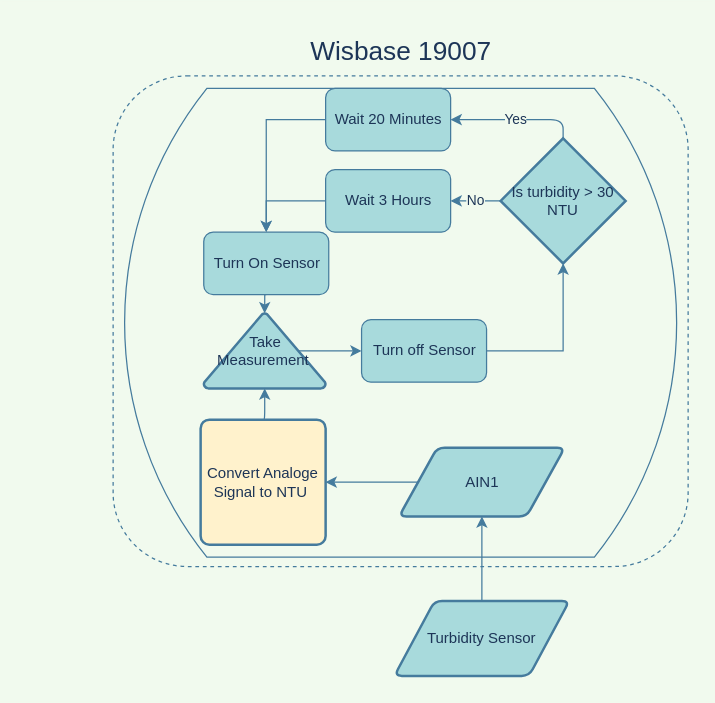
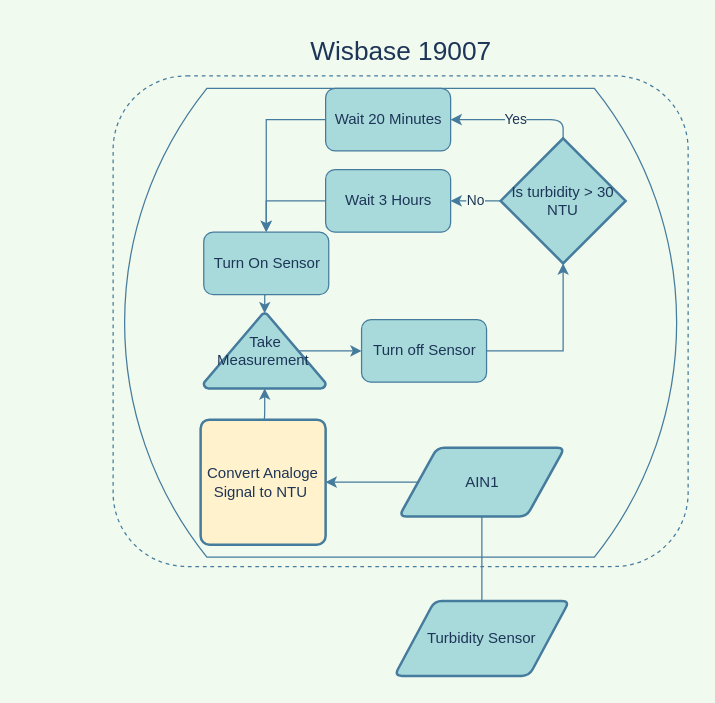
  <mxCell id="0" />
  <mxCell id="1" parent="0" />
  <mxCell id="2" value="" style="rounded=1;whiteSpace=wrap;html=1;dashed=1;fillColor=none;strokeColor=#457B9D;fontColor=#1D3557;" vertex="1" parent="1"><mxGeometry x="90" y="60" width="460" height="392.5" as="geometry" /></mxCell>
  <mxCell id="3" value="" style="html=1;dashed=0;whitespace=wrap;shape=mxgraph.dfd.loop;labelBackgroundColor=none;strokeColor=#457B9D;fontColor=#1D3557;fillColor=none;sketch=0;movable=1;resizable=1;rotatable=1;deletable=1;editable=1;connectable=1;rounded=1;" vertex="1" parent="1"><mxGeometry x="90" y="70" width="460" height="375" as="geometry" /></mxCell>
  <mxCell id="4" style="edgeStyle=orthogonalEdgeStyle;rounded=1;orthogonalLoop=1;jettySize=auto;html=1;exitX=0.5;exitY=1;exitDx=0;exitDy=0;entryX=0.5;entryY=0;entryDx=0;entryDy=0;strokeColor=#457B9D;fontColor=#1D3557;startArrow=none;startFill=0;fillColor=#A8DADC;labelBackgroundColor=#F1FAEE;" edge="1" parent="1"><mxGeometry relative="1" as="geometry"><mxPoint x="70" y="210" as="targetPoint" /></mxGeometry></mxCell>
  <mxCell id="5" value="No" style="edgeStyle=orthogonalEdgeStyle;rounded=1;orthogonalLoop=1;jettySize=auto;html=1;exitX=0;exitY=0.5;exitDx=0;exitDy=0;exitPerimeter=0;entryX=1;entryY=0.5;entryDx=0;entryDy=0;strokeColor=#457B9D;fontColor=#1D3557;startArrow=none;startFill=0;fillColor=#A8DADC;labelBackgroundColor=#F1FAEE;" edge="1" parent="1" source="7" target="21"><mxGeometry relative="1" as="geometry" /></mxCell>
  <mxCell id="6" value="Yes" style="edgeStyle=orthogonalEdgeStyle;rounded=1;orthogonalLoop=1;jettySize=auto;html=1;exitX=0.5;exitY=0;exitDx=0;exitDy=0;exitPerimeter=0;entryX=1;entryY=0.5;entryDx=0;entryDy=0;strokeColor=#457B9D;fontColor=#1D3557;startArrow=none;startFill=0;fillColor=#A8DADC;labelBackgroundColor=#F1FAEE;" edge="1" parent="1" source="7" target="23"><mxGeometry relative="1" as="geometry"><Array as="points"><mxPoint x="450" y="95" /></Array></mxGeometry></mxCell>
  <mxCell id="7" value="Is turbidity &amp;gt; 30 NTU" style="strokeWidth=2;html=1;shape=mxgraph.flowchart.decision;whiteSpace=wrap;fillColor=#A8DADC;strokeColor=#457B9D;fontColor=#1D3557;rounded=1;" vertex="1" parent="1"><mxGeometry x="400" y="110" width="100" height="100" as="geometry" /></mxCell>
  <mxCell id="8" style="edgeStyle=orthogonalEdgeStyle;rounded=1;orthogonalLoop=1;jettySize=auto;html=1;exitX=0;exitY=0.5;exitDx=0;exitDy=0;entryX=1;entryY=0.5;entryDx=0;entryDy=0;strokeColor=#457B9D;fontColor=#1D3557;startArrow=none;startFill=0;fillColor=#A8DADC;labelBackgroundColor=#F1FAEE;" edge="1" parent="1" source="9" target="15"><mxGeometry relative="1" as="geometry" /></mxCell>
  <mxCell id="9" value="AIN1" style="shape=parallelogram;html=1;strokeWidth=2;perimeter=parallelogramPerimeter;whiteSpace=wrap;rounded=1;arcSize=12;size=0.23;fillColor=#A8DADC;strokeColor=#457B9D;fontColor=#1D3557;" vertex="1" parent="1"><mxGeometry x="318.75" y="357.5" width="132.5" height="55" as="geometry" /></mxCell>
- <mxCell id="10" style="edgeStyle=orthogonalEdgeStyle;rounded=1;orthogonalLoop=1;jettySize=auto;html=1;exitX=0.5;exitY=0;exitDx=0;exitDy=0;entryX=0.5;entryY=1;entryDx=0;entryDy=0;strokeColor=#457B9D;fontColor=#1D3557;startArrow=none;startFill=0;fillColor=#A8DADC;labelBackgroundColor=#F1FAEE;" edge="1" parent="1" source="11" target="9"><mxGeometry relative="1" as="geometry" /></mxCell>
+ <mxCell id="10" style="edgeStyle=orthogonalEdgeStyle;rounded=1;orthogonalLoop=1;jettySize=auto;html=1;exitX=0.5;exitY=0;exitDx=0;exitDy=0;entryX=0.5;entryY=1;entryDx=0;entryDy=0;strokeColor=#457B9D;fontColor=#1D3557;startArrow=none;startFill=0;fillColor=#A8DADC;labelBackgroundColor=#F1FAEE;endArrow=none;" edge="1" parent="1" source="11" target="9"><mxGeometry relative="1" as="geometry" /></mxCell>
  <mxCell id="11" value="Turbidity Sensor" style="shape=parallelogram;html=1;strokeWidth=2;perimeter=parallelogramPerimeter;whiteSpace=wrap;rounded=1;arcSize=12;size=0.23;fillColor=#A8DADC;strokeColor=#457B9D;fontColor=#1D3557;" vertex="1" parent="1"><mxGeometry x="315" y="480" width="140" height="60" as="geometry" /></mxCell>
  <mxCell id="12" style="edgeStyle=orthogonalEdgeStyle;rounded=1;orthogonalLoop=1;jettySize=auto;html=1;exitX=0.5;exitY=1;exitDx=0;exitDy=0;exitPerimeter=0;labelBackgroundColor=#F1FAEE;strokeColor=#457B9D;fontColor=#1D3557;" edge="1" parent="1" source="7" target="7"><mxGeometry relative="1" as="geometry" /></mxCell>
  <mxCell id="13" value="&lt;font style=&quot;font-size: 21px;&quot;&gt;Wisbase 19007&lt;/font&gt;" style="text;html=1;align=center;verticalAlign=middle;resizable=0;points=[];autosize=1;strokeColor=none;fillColor=none;fontColor=#1D3557;rounded=1;" vertex="1" parent="1"><mxGeometry x="235" y="20" width="170" height="40" as="geometry" /></mxCell>
  <mxCell id="14" style="edgeStyle=orthogonalEdgeStyle;rounded=1;orthogonalLoop=1;jettySize=auto;html=1;exitX=0.5;exitY=0;exitDx=0;exitDy=0;entryX=0.5;entryY=1;entryDx=0;entryDy=0;entryPerimeter=0;strokeColor=#457B9D;fontColor=#1D3557;startArrow=none;startFill=0;fillColor=#A8DADC;labelBackgroundColor=#F1FAEE;" edge="1" parent="1" source="15" target="17"><mxGeometry relative="1" as="geometry" /></mxCell>
  <mxCell id="15" value="Convert Analoge Signal to NTU&amp;nbsp;" style="rounded=1;whiteSpace=wrap;html=1;absoluteArcSize=1;arcSize=14;strokeWidth=2;fillColor=#fff2cc;strokeColor=#457B9D;fontColor=#1D3557;" vertex="1" parent="1"><mxGeometry x="160" y="335" width="100" height="100" as="geometry" /></mxCell>
  <mxCell id="16" style="edgeStyle=orthogonalEdgeStyle;rounded=0;orthogonalLoop=1;jettySize=auto;html=1;exitX=0.78;exitY=0.5;exitDx=0;exitDy=0;exitPerimeter=0;entryX=0;entryY=0.5;entryDx=0;entryDy=0;strokeColor=#457B9D;fontSize=12;fontColor=#1D3557;fillColor=#A8DADC;labelBackgroundColor=#F1FAEE;" edge="1" parent="1" source="17" target="25"><mxGeometry relative="1" as="geometry" /></mxCell>
  <mxCell id="17" value="&lt;span style=&quot;caret-color: rgb(29, 53, 87); color: rgb(29, 53, 87); font-family: Helvetica; font-size: 12px; font-style: normal; font-variant-caps: normal; font-weight: 400; letter-spacing: normal; text-align: center; text-indent: 0px; text-transform: none; word-spacing: 0px; -webkit-text-stroke-width: 0px; text-decoration: none; float: none; display: inline !important;&quot;&gt;Take Measurement&amp;nbsp;&lt;/span&gt;" style="strokeWidth=2;html=1;shape=mxgraph.flowchart.extract_or_measurement;whiteSpace=wrap;strokeColor=#457B9D;fontColor=#1D3557;fillColor=#A8DADC;labelBackgroundColor=none;rounded=1;" vertex="1" parent="1"><mxGeometry x="162.5" y="250" width="97.5" height="60" as="geometry" /></mxCell>
  <mxCell id="18" style="edgeStyle=orthogonalEdgeStyle;rounded=1;orthogonalLoop=1;jettySize=auto;html=1;exitX=0.5;exitY=1;exitDx=0;exitDy=0;entryX=0.5;entryY=0;entryDx=0;entryDy=0;strokeColor=#457B9D;fontColor=#1D3557;startArrow=none;startFill=0;fillColor=#A8DADC;labelBackgroundColor=#F1FAEE;" edge="1" parent="1"><mxGeometry relative="1" as="geometry"><mxPoint x="70" y="350" as="targetPoint" /></mxGeometry></mxCell>
  <mxCell id="19" style="edgeStyle=orthogonalEdgeStyle;rounded=1;orthogonalLoop=1;jettySize=auto;html=1;exitX=1;exitY=0.5;exitDx=0;exitDy=0;entryX=0;entryY=0.5;entryDx=0;entryDy=0;strokeColor=#457B9D;fontColor=#1D3557;startArrow=none;startFill=0;fillColor=#A8DADC;labelBackgroundColor=#F1FAEE;" edge="1" parent="1"><mxGeometry relative="1" as="geometry"><mxPoint x="20" y="260" as="targetPoint" /></mxGeometry></mxCell>
  <mxCell id="20" style="edgeStyle=orthogonalEdgeStyle;rounded=0;orthogonalLoop=1;jettySize=auto;html=1;exitX=0;exitY=0.5;exitDx=0;exitDy=0;entryX=0.5;entryY=0;entryDx=0;entryDy=0;strokeColor=#457B9D;fontSize=12;fontColor=#1D3557;fillColor=#A8DADC;labelBackgroundColor=#F1FAEE;" edge="1" parent="1" source="21" target="27"><mxGeometry relative="1" as="geometry" /></mxCell>
  <mxCell id="21" value="Wait 3 Hours" style="html=1;dashed=0;whitespace=wrap;labelBackgroundColor=none;sketch=0;strokeColor=#457B9D;fontColor=#1D3557;fillColor=#A8DADC;rounded=1;" vertex="1" parent="1"><mxGeometry x="260" y="135" width="100" height="50" as="geometry" /></mxCell>
  <mxCell id="22" style="edgeStyle=orthogonalEdgeStyle;rounded=0;orthogonalLoop=1;jettySize=auto;html=1;exitX=0;exitY=0.5;exitDx=0;exitDy=0;entryX=0.5;entryY=0;entryDx=0;entryDy=0;strokeColor=#457B9D;fontSize=12;fontColor=#1D3557;fillColor=#A8DADC;labelBackgroundColor=#F1FAEE;" edge="1" parent="1" source="23" target="27"><mxGeometry relative="1" as="geometry" /></mxCell>
  <mxCell id="23" value="Wait 20 Minutes" style="html=1;dashed=0;whitespace=wrap;labelBackgroundColor=none;sketch=0;strokeColor=#457B9D;fontColor=#1D3557;fillColor=#A8DADC;rounded=1;" vertex="1" parent="1"><mxGeometry x="260" y="70" width="100" height="50" as="geometry" /></mxCell>
  <mxCell id="24" style="edgeStyle=orthogonalEdgeStyle;rounded=0;orthogonalLoop=1;jettySize=auto;html=1;exitX=1;exitY=0.5;exitDx=0;exitDy=0;entryX=0.5;entryY=1;entryDx=0;entryDy=0;entryPerimeter=0;strokeColor=#457B9D;fontSize=12;fontColor=#1D3557;fillColor=#A8DADC;labelBackgroundColor=#F1FAEE;" edge="1" parent="1" source="25" target="7"><mxGeometry relative="1" as="geometry" /></mxCell>
  <mxCell id="25" value="Turn off Sensor" style="html=1;dashed=0;whitespace=wrap;labelBackgroundColor=none;sketch=0;strokeColor=#457B9D;fontColor=#1D3557;fillColor=#A8DADC;rounded=1;" vertex="1" parent="1"><mxGeometry x="288.75" y="255" width="100" height="50" as="geometry" /></mxCell>
  <mxCell id="26" style="edgeStyle=orthogonalEdgeStyle;rounded=0;orthogonalLoop=1;jettySize=auto;html=1;exitX=0.5;exitY=1;exitDx=0;exitDy=0;entryX=0.5;entryY=0;entryDx=0;entryDy=0;entryPerimeter=0;strokeColor=#457B9D;fontSize=12;fontColor=#1D3557;fillColor=#A8DADC;labelBackgroundColor=#F1FAEE;" edge="1" parent="1" source="27" target="17"><mxGeometry relative="1" as="geometry" /></mxCell>
  <mxCell id="27" value="Turn On Sensor" style="html=1;dashed=0;whitespace=wrap;labelBackgroundColor=none;sketch=0;strokeColor=#457B9D;fontColor=#1D3557;fillColor=#A8DADC;rounded=1;" vertex="1" parent="1"><mxGeometry x="162.5" y="185" width="100" height="50" as="geometry" /></mxCell>
